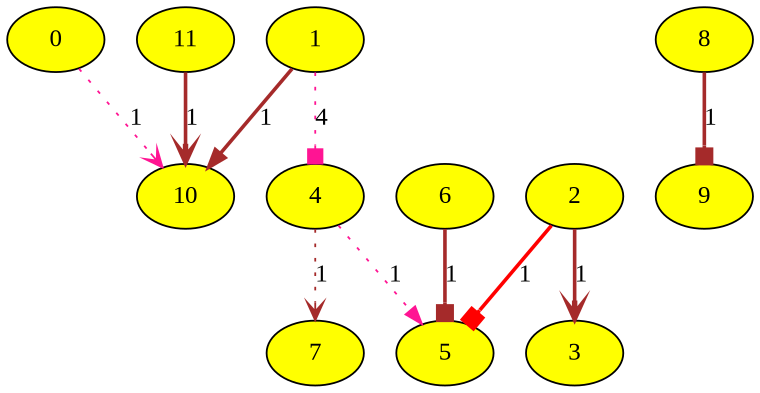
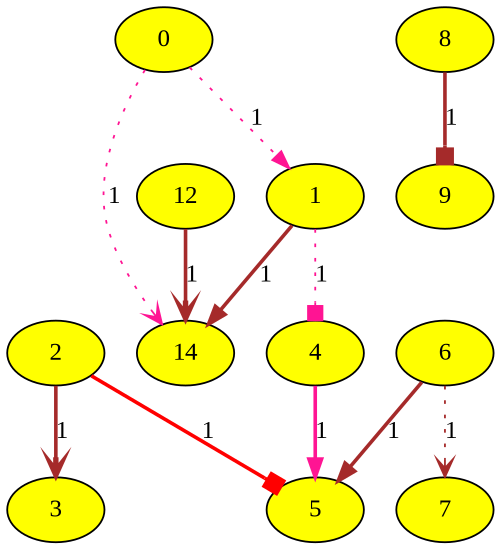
  digraph {
    fontname="Liberation Serif"
    splines=true
    node [color=black fillcolor="#ffff00" fontname="Liberation Serif" style=filled]
    edge [arrowhead=vee color=brown fontname="Liberation Serif" style=bold w=1]
    0
    1
-   10
+   10 [label=14]
    4
    5
    2
    3
    6
    7
    8
    9
-   11
+   11 [label=12]
+   0 -> 1 [arrowhead=normal color=deeppink label=1 style=dotted]
    0 -> 10 [color=deeppink label=1 style=dotted]
    1 -> 10 [arrowhead=normal label=1]
-   1 -> 4 [arrowhead=box color=deeppink label=4 style=dotted]
-   4 -> 5 [arrowhead=normal color=deeppink label=1 style=dotted]
+   1 -> 4 [arrowhead=box color=deeppink label=1 style=dotted]
+   4 -> 5 [arrowhead=normal color=deeppink label=1]
    2 -> 5 [arrowhead=box color=red label=1]
    2 -> 3 [label=1]
-   6 -> 5 [arrowhead=box label=1]
-   4 -> 7 [label=1 style=dotted]
+   6 -> 5 [arrowhead=normal label=1]
+   6 -> 7 [label=1 style=dotted]
    8 -> 9 [arrowhead=box label=1]
    11 -> 10 [label=1]
  }
